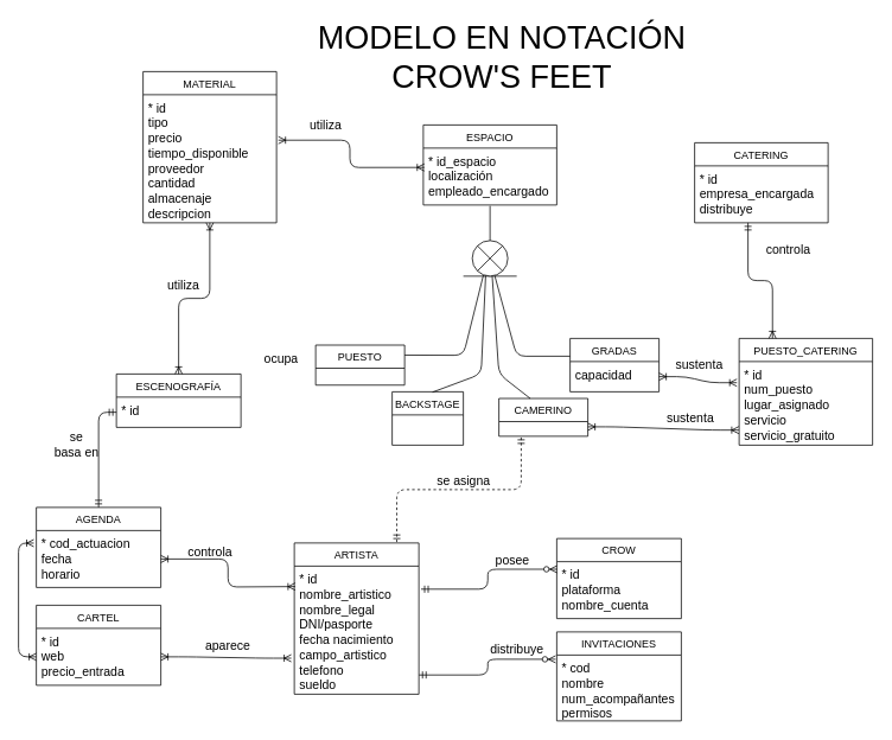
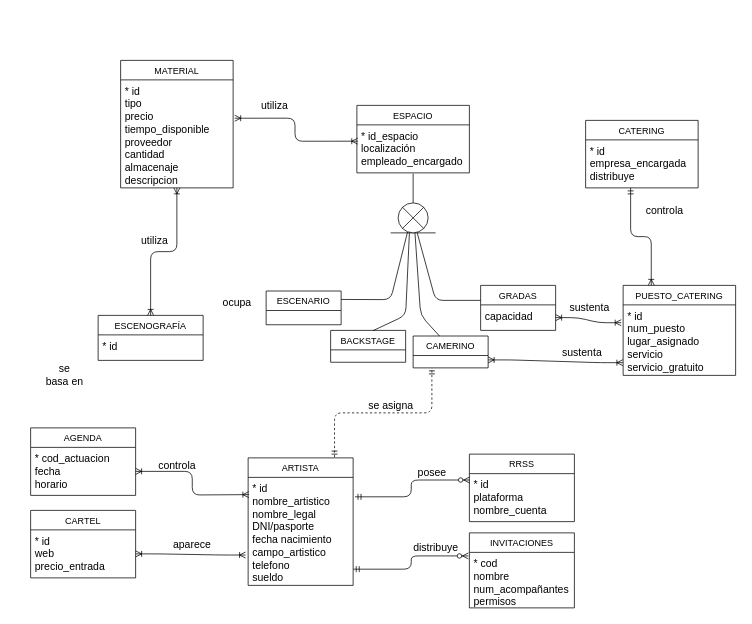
  <mxCell id="0" />
  <mxCell id="1" parent="0" />
  <mxCell id="2" value="ESCENOGRAFÍA" style="swimlane;fontStyle=0;childLayout=stackLayout;horizontal=1;startSize=26;fillColor=none;horizontalStack=0;resizeParent=1;resizeParentMax=0;resizeLast=0;collapsible=1;marginBottom=0;" vertex="1" parent="1"><mxGeometry x="130" y="420" width="140" height="60" as="geometry" /></mxCell>
  <mxCell id="3" value="* id" style="text;strokeColor=none;fillColor=none;align=left;verticalAlign=top;spacingLeft=4;spacingRight=4;overflow=hidden;rotatable=0;points=[[0,0.5],[1,0.5]];portConstraint=eastwest;fontSize=14;" vertex="1" parent="2"><mxGeometry y="26" width="140" height="34" as="geometry" /></mxCell>
  <mxCell id="4" value="ARTISTA" style="swimlane;fontStyle=0;childLayout=stackLayout;horizontal=1;startSize=26;fillColor=none;horizontalStack=0;resizeParent=1;resizeParentMax=0;resizeLast=0;collapsible=1;marginBottom=0;" vertex="1" parent="1"><mxGeometry x="330" y="610" width="140" height="170" as="geometry" /></mxCell>
  <mxCell id="5" value="* id&#10;nombre_artistico&#10;nombre_legal&#10;DNI/pasporte&#10;fecha nacimiento&#10;campo_artistico&#10;telefono&#10;sueldo " style="text;strokeColor=none;fillColor=none;align=left;verticalAlign=top;spacingLeft=4;spacingRight=4;overflow=hidden;rotatable=0;points=[[0,0.5],[1,0.5]];portConstraint=eastwest;fontSize=14;" vertex="1" parent="4"><mxGeometry y="26" width="140" height="144" as="geometry" /></mxCell>
- <mxCell id="6" value="CROW" style="swimlane;fontStyle=0;childLayout=stackLayout;horizontal=1;startSize=26;fillColor=none;horizontalStack=0;resizeParent=1;resizeParentMax=0;resizeLast=0;collapsible=1;marginBottom=0;" vertex="1" parent="1"><mxGeometry x="625" y="605" width="140" height="90" as="geometry" /></mxCell>
+ <mxCell id="6" value="RRSS" style="swimlane;fontStyle=0;childLayout=stackLayout;horizontal=1;startSize=26;fillColor=none;horizontalStack=0;resizeParent=1;resizeParentMax=0;resizeLast=0;collapsible=1;marginBottom=0;" vertex="1" parent="1"><mxGeometry x="625" y="605" width="140" height="90" as="geometry" /></mxCell>
  <mxCell id="7" value="* id&#10;plataforma&#10;nombre_cuenta" style="text;strokeColor=none;fillColor=none;align=left;verticalAlign=top;spacingLeft=4;spacingRight=4;overflow=hidden;rotatable=0;points=[[0,0.5],[1,0.5]];portConstraint=eastwest;fontSize=14;" vertex="1" parent="6"><mxGeometry y="26" width="140" height="64" as="geometry" /></mxCell>
  <mxCell id="8" value="CARTEL" style="swimlane;fontStyle=0;childLayout=stackLayout;horizontal=1;startSize=26;fillColor=none;horizontalStack=0;resizeParent=1;resizeParentMax=0;resizeLast=0;collapsible=1;marginBottom=0;" vertex="1" parent="1"><mxGeometry y="680" width="140" height="90" as="geometry" x="40" /></mxCell>
  <mxCell id="9" value="* id&#10;web&#10;precio_entrada&#10;" style="text;strokeColor=none;fillColor=none;align=left;verticalAlign=top;spacingLeft=4;spacingRight=4;overflow=hidden;rotatable=0;points=[[0,0.5],[1,0.5]];portConstraint=eastwest;fontSize=14;" vertex="1" parent="8"><mxGeometry y="26" width="140" height="64" as="geometry" /></mxCell>
  <mxCell id="10" value="AGENDA" style="swimlane;fontStyle=0;childLayout=stackLayout;horizontal=1;startSize=26;fillColor=none;horizontalStack=0;resizeParent=1;resizeParentMax=0;resizeLast=0;collapsible=1;marginBottom=0;" vertex="1" parent="1"><mxGeometry y="570" width="140" height="90" as="geometry" x="40" /></mxCell>
  <mxCell id="11" value="* cod_actuacion&#10;fecha&#10;horario " style="text;strokeColor=none;fillColor=none;align=left;verticalAlign=top;spacingLeft=4;spacingRight=4;overflow=hidden;rotatable=0;points=[[0,0.5],[1,0.5]];portConstraint=eastwest;fontSize=14;" vertex="1" parent="10"><mxGeometry y="26" width="140" height="64" as="geometry" /></mxCell>
  <mxCell id="12" value="INVITACIONES" style="swimlane;fontStyle=0;childLayout=stackLayout;horizontal=1;startSize=26;fillColor=none;horizontalStack=0;resizeParent=1;resizeParentMax=0;resizeLast=0;collapsible=1;marginBottom=0;" vertex="1" parent="1"><mxGeometry x="625" y="710" width="140" height="100" as="geometry" /></mxCell>
  <mxCell id="13" value="* cod&#10;nombre&#10;num_acompañantes&#10;permisos " style="text;strokeColor=none;fillColor=none;align=left;verticalAlign=top;spacingLeft=4;spacingRight=4;overflow=hidden;rotatable=0;points=[[0,0.5],[1,0.5]];portConstraint=eastwest;fontSize=14;" vertex="1" parent="12"><mxGeometry y="26" width="140" height="74" as="geometry" /></mxCell>
  <mxCell id="14" value="" style="edgeStyle=orthogonalEdgeStyle;fontSize=12;html=1;endArrow=ERzeroToMany;startArrow=ERmandOne;exitX=1.018;exitY=0.18;exitDx=0;exitDy=0;exitPerimeter=0;entryX=0.003;entryY=0.133;entryDx=0;entryDy=0;entryPerimeter=0;" edge="1" parent="1" source="5" target="7"><mxGeometry width="100" height="100" relative="1" as="geometry"><mxPoint x="310" y="790" as="sourcePoint" /><mxPoint x="210" y="640" as="targetPoint" /></mxGeometry></mxCell>
  <mxCell id="15" value="" style="edgeStyle=orthogonalEdgeStyle;fontSize=12;html=1;endArrow=ERzeroToMany;startArrow=ERmandOne;exitX=1.001;exitY=0.85;exitDx=0;exitDy=0;exitPerimeter=0;entryX=-0.009;entryY=0.064;entryDx=0;entryDy=0;entryPerimeter=0;" edge="1" parent="1" source="5" target="13"><mxGeometry width="100" height="100" relative="1" as="geometry"><mxPoint x="290" y="900" as="sourcePoint" /><mxPoint x="390" y="800" as="targetPoint" /></mxGeometry></mxCell>
  <mxCell id="16" value="" style="fontSize=12;html=1;endArrow=ERoneToMany;startArrow=ERoneToMany;exitX=1;exitY=0.5;exitDx=0;exitDy=0;edgeStyle=orthogonalEdgeStyle;" edge="1" parent="1" source="11"><mxGeometry width="100" height="100" relative="1" as="geometry"><mxPoint x="-200.26" y="820" as="sourcePoint" /><mxPoint x="331" y="659" as="targetPoint" /></mxGeometry></mxCell>
  <mxCell id="17" value="" style="edgeStyle=entityRelationEdgeStyle;fontSize=12;html=1;endArrow=ERoneToMany;startArrow=ERoneToMany;exitX=-0.024;exitY=0.719;exitDx=0;exitDy=0;entryX=1;entryY=0.5;entryDx=0;entryDy=0;exitPerimeter=0;" edge="1" parent="1" source="5" target="9"><mxGeometry width="100" height="100" relative="1" as="geometry"><mxPoint x="-270.26" y="710" as="sourcePoint" /><mxPoint x="-399" y="665.872" as="targetPoint" /></mxGeometry></mxCell>
- <mxCell id="18" value="" style="edgeStyle=orthogonalEdgeStyle;fontSize=12;html=1;endArrow=ERoneToMany;startArrow=ERoneToMany;exitX=0;exitY=0.5;exitDx=0;exitDy=0;entryX=-0.02;entryY=0.221;entryDx=0;entryDy=0;entryPerimeter=0;" edge="1" parent="1" source="9" target="11"><mxGeometry width="100" height="100" relative="1" as="geometry"><mxPoint x="-200.26" y="610" as="sourcePoint" /><mxPoint x="-337.74" y="563.792" as="targetPoint" /><Array as="points"><mxPoint x="20" y="738" /><mxPoint x="20" y="610" /></Array></mxGeometry></mxCell>
  <mxCell id="19" value="ESPACIO" style="swimlane;fontStyle=0;childLayout=stackLayout;horizontal=1;startSize=26;fillColor=none;horizontalStack=0;resizeParent=1;resizeParentMax=0;resizeLast=0;collapsible=1;marginBottom=0;" vertex="1" parent="1"><mxGeometry x="475" y="140" width="150" height="90" as="geometry" /></mxCell>
  <mxCell id="20" value="* id_espacio&#10;localización&#10;empleado_encargado " style="text;strokeColor=none;fillColor=none;align=left;verticalAlign=top;spacingLeft=4;spacingRight=4;overflow=hidden;rotatable=0;points=[[0,0.5],[1,0.5]];portConstraint=eastwest;fontSize=14;" vertex="1" parent="19"><mxGeometry y="26" width="150" height="64" as="geometry" /></mxCell>
  <mxCell id="21" value="controla" style="text;html=1;align=center;verticalAlign=middle;resizable=0;points=[];autosize=1;strokeColor=none;fontSize=14;" vertex="1" parent="1"><mxGeometry x="200" y="610" width="70" height="20" as="geometry" /></mxCell>
  <mxCell id="22" value="aparece" style="text;html=1;align=center;verticalAlign=middle;resizable=0;points=[];autosize=1;strokeColor=none;fontSize=14;" vertex="1" parent="1"><mxGeometry x="220" y="715" width="70" height="20" as="geometry" /></mxCell>
  <mxCell id="23" value="distribuye" style="text;html=1;align=center;verticalAlign=middle;resizable=0;points=[];autosize=1;strokeColor=none;fontSize=14;" vertex="1" parent="1"><mxGeometry x="540" y="720" width="80" height="20" as="geometry" /></mxCell>
  <mxCell id="24" value="posee" style="text;html=1;align=center;verticalAlign=middle;resizable=0;points=[];autosize=1;strokeColor=none;fontSize=14;" vertex="1" parent="1"><mxGeometry x="550" y="620" width="50" height="20" as="geometry" /></mxCell>
  <mxCell id="25" value="se &lt;br&gt;basa en" style="text;html=1;align=center;verticalAlign=middle;resizable=0;points=[];autosize=1;strokeColor=none;fontSize=14;" vertex="1" parent="1"><mxGeometry x="50" y="478.75" width="70" height="40" as="geometry" /></mxCell>
  <mxCell id="26" value="" style="edgeStyle=orthogonalEdgeStyle;fontSize=12;html=1;endArrow=ERmandOne;startArrow=ERmandOne;exitX=0.823;exitY=-0.006;exitDx=0;exitDy=0;exitPerimeter=0;entryX=0.25;entryY=1;entryDx=0;entryDy=0;dashed=1;" edge="1" parent="1" source="4" target="38"><mxGeometry width="100" height="100" relative="1" as="geometry"><mxPoint x="370" y="560" as="sourcePoint" /><mxPoint x="445" y="520" as="targetPoint" /></mxGeometry></mxCell>
  <mxCell id="27" value="se asigna" style="text;html=1;align=center;verticalAlign=middle;resizable=0;points=[];autosize=1;strokeColor=none;fontSize=14;" vertex="1" parent="1"><mxGeometry x="480" y="530" width="80" height="20" as="geometry" /></mxCell>
  <mxCell id="28" value="ocupa" style="text;html=1;align=center;verticalAlign=middle;resizable=0;points=[];autosize=1;strokeColor=none;fontSize=14;" vertex="1" parent="1"><mxGeometry x="290" y="392.5" width="50" height="20" as="geometry" /></mxCell>
  <mxCell id="29" value="" style="edgeStyle=entityRelationEdgeStyle;fontSize=12;html=1;endArrow=ERoneToMany;startArrow=ERoneToMany;entryX=-0.017;entryY=0.253;entryDx=0;entryDy=0;exitX=1;exitY=0.5;exitDx=0;exitDy=0;entryPerimeter=0;" edge="1" parent="1" source="41" target="33"><mxGeometry width="100" height="100" relative="1" as="geometry"><mxPoint x="870" y="433" as="sourcePoint" /><mxPoint x="800" y="410" as="targetPoint" /></mxGeometry></mxCell>
  <mxCell id="30" value="CATERING" style="swimlane;fontStyle=0;childLayout=stackLayout;horizontal=1;startSize=26;fillColor=none;horizontalStack=0;resizeParent=1;resizeParentMax=0;resizeLast=0;collapsible=1;marginBottom=0;" vertex="1" parent="1"><mxGeometry x="780" y="160" width="150" height="90" as="geometry" /></mxCell>
  <mxCell id="31" value="* id&#10;empresa_encargada&#10;distribuye" style="text;strokeColor=none;fillColor=none;align=left;verticalAlign=top;spacingLeft=4;spacingRight=4;overflow=hidden;rotatable=0;points=[[0,0.5],[1,0.5]];portConstraint=eastwest;fontSize=14;" vertex="1" parent="30"><mxGeometry y="26" width="150" height="64" as="geometry" /></mxCell>
  <mxCell id="32" value="PUESTO_CATERING" style="swimlane;fontStyle=0;childLayout=stackLayout;horizontal=1;startSize=26;fillColor=none;horizontalStack=0;resizeParent=1;resizeParentMax=0;resizeLast=0;collapsible=1;marginBottom=0;" vertex="1" parent="1"><mxGeometry x="830" y="380" width="150" height="120" as="geometry" /></mxCell>
  <mxCell id="33" value="* id&#10;num_puesto&#10;lugar_asignado&#10;servicio&#10;servicio_gratuito&#10;" style="text;strokeColor=none;fillColor=none;align=left;verticalAlign=top;spacingLeft=4;spacingRight=4;overflow=hidden;rotatable=0;points=[[0,0.5],[1,0.5]];portConstraint=eastwest;fontSize=14;" vertex="1" parent="32"><mxGeometry y="26" width="150" height="94" as="geometry" /></mxCell>
  <mxCell id="34" value="" style="edgeStyle=elbowEdgeStyle;fontSize=12;html=1;endArrow=ERoneToMany;startArrow=ERmandOne;entryX=0.25;entryY=0;entryDx=0;entryDy=0;elbow=vertical;" edge="1" parent="1" target="32"><mxGeometry width="100" height="100" relative="1" as="geometry"><mxPoint x="840" y="250" as="sourcePoint" /><mxPoint x="950" y="450" as="targetPoint" /></mxGeometry></mxCell>
  <mxCell id="35" value="controla" style="text;html=1;align=center;verticalAlign=middle;resizable=0;points=[];autosize=1;strokeColor=none;fontSize=14;" vertex="1" parent="1"><mxGeometry x="850" width="70" height="20" as="geometry" y="270" /></mxCell>
  <mxCell id="36" value="sustenta" style="text;html=1;align=center;verticalAlign=middle;resizable=0;points=[];autosize=1;strokeColor=none;fontSize=14;" vertex="1" parent="1"><mxGeometry x="750" y="400" width="70" height="20" as="geometry" /></mxCell>
- <mxCell id="37" value="BACKSTAGE" style="swimlane;fontStyle=0;childLayout=stackLayout;horizontal=1;startSize=26;fillColor=none;horizontalStack=0;resizeParent=1;resizeParentMax=0;resizeLast=0;collapsible=1;marginBottom=0;" vertex="1" parent="1"><mxGeometry x="440" y="440" width="80" height="60" as="geometry" /></mxCell>
- <mxCell id="38" value="CAMERINO" style="swimlane;fontStyle=0;childLayout=stackLayout;horizontal=1;startSize=26;fillColor=none;horizontalStack=0;resizeParent=1;resizeParentMax=0;resizeLast=0;collapsible=1;marginBottom=0;" vertex="1" parent="1"><mxGeometry x="560" y="447.5" width="100" height="42.5" as="geometry" /></mxCell>
- <mxCell id="39" value="PUESTO" style="swimlane;fontStyle=0;childLayout=stackLayout;horizontal=1;startSize=26;fillColor=none;horizontalStack=0;resizeParent=1;resizeParentMax=0;resizeLast=0;collapsible=1;marginBottom=0;" vertex="1" parent="1"><mxGeometry x="354" y="387.5" width="100" height="45" as="geometry" /></mxCell>
+ <mxCell id="37" value="BACKSTAGE" style="swimlane;fontStyle=0;childLayout=stackLayout;horizontal=1;startSize=26;fillColor=none;horizontalStack=0;resizeParent=1;resizeParentMax=0;resizeLast=0;collapsible=1;marginBottom=0;" vertex="1" parent="1"><mxGeometry x="440" y="440" width="100" height="42.5" as="geometry" /></mxCell>
+ <mxCell id="38" value="CAMERINO" style="swimlane;fontStyle=0;childLayout=stackLayout;horizontal=1;startSize=26;fillColor=none;horizontalStack=0;resizeParent=1;resizeParentMax=0;resizeLast=0;collapsible=1;marginBottom=0;" vertex="1" parent="1"><mxGeometry x="550" y="447.5" width="100" height="42.5" as="geometry" /></mxCell>
+ <mxCell id="39" value="ESCENARIO" style="swimlane;fontStyle=0;childLayout=stackLayout;horizontal=1;startSize=26;fillColor=none;horizontalStack=0;resizeParent=1;resizeParentMax=0;resizeLast=0;collapsible=1;marginBottom=0;" vertex="1" parent="1"><mxGeometry x="354" y="387.5" width="100" height="45" as="geometry" /></mxCell>
  <mxCell id="40" value="GRADAS" style="swimlane;fontStyle=0;childLayout=stackLayout;horizontal=1;startSize=26;fillColor=none;horizontalStack=0;resizeParent=1;resizeParentMax=0;resizeLast=0;collapsible=1;marginBottom=0;" vertex="1" parent="1"><mxGeometry x="640" y="380" width="100" height="60" as="geometry" /></mxCell>
  <mxCell id="41" value="capacidad" style="text;strokeColor=none;fillColor=none;align=left;verticalAlign=top;spacingLeft=4;spacingRight=4;overflow=hidden;rotatable=0;points=[[0,0.5],[1,0.5]];portConstraint=eastwest;fontSize=14;" vertex="1" parent="40"><mxGeometry y="26" width="100" height="34" as="geometry" /></mxCell>
  <mxCell id="42" value="" style="edgeStyle=entityRelationEdgeStyle;fontSize=12;html=1;endArrow=ERoneToMany;startArrow=ERoneToMany;entryX=-0.002;entryY=0.82;entryDx=0;entryDy=0;exitX=1;exitY=0.75;exitDx=0;exitDy=0;entryPerimeter=0;" edge="1" parent="1" source="38" target="33"><mxGeometry width="100" height="100" relative="1" as="geometry"><mxPoint x="760" y="447.5" as="sourcePoint" /><mxPoint x="930" y="445" as="targetPoint" /></mxGeometry></mxCell>
  <mxCell id="43" value="sustenta" style="text;html=1;align=center;verticalAlign=middle;resizable=0;points=[];autosize=1;strokeColor=none;fontSize=14;" vertex="1" parent="1"><mxGeometry x="740" y="458.75" width="70" height="20" as="geometry" /></mxCell>
  <mxCell id="44" value="" style="endArrow=none;html=1;fontSize=14;" edge="1" parent="1"><mxGeometry width="50" height="50" relative="1" as="geometry"><mxPoint x="520" y="310" as="sourcePoint" /><mxPoint x="580" y="310" as="targetPoint" /></mxGeometry></mxCell>
  <mxCell id="45" value="" style="endArrow=none;html=1;fontSize=14;entryX=0.5;entryY=0;entryDx=0;entryDy=0;" edge="1" parent="1" target="50"><mxGeometry width="50" height="50" relative="1" as="geometry"><mxPoint x="550" y="231" as="sourcePoint" /><mxPoint x="590" y="330" as="targetPoint" /></mxGeometry></mxCell>
  <mxCell id="46" value="" style="endArrow=none;html=1;fontSize=14;exitX=1;exitY=0.25;exitDx=0;exitDy=0;entryX=0.318;entryY=0.953;entryDx=0;entryDy=0;entryPerimeter=0;" edge="1" parent="1" source="39" target="50"><mxGeometry width="50" height="50" relative="1" as="geometry"><mxPoint x="540" y="430" as="sourcePoint" /><mxPoint x="550" y="310" as="targetPoint" /><Array as="points"><mxPoint x="520" y="399" /></Array></mxGeometry></mxCell>
  <mxCell id="47" value="" style="endArrow=none;html=1;fontSize=14;" edge="1" parent="1" target="50"><mxGeometry width="50" height="50" relative="1" as="geometry"><mxPoint x="640" y="400" as="sourcePoint" /><mxPoint x="560" y="313" as="targetPoint" /><Array as="points"><mxPoint x="580" y="400" /></Array></mxGeometry></mxCell>
  <mxCell id="48" value="" style="endArrow=none;html=1;fontSize=14;exitX=0.566;exitY=0.008;exitDx=0;exitDy=0;exitPerimeter=0;entryX=0.395;entryY=0.585;entryDx=0;entryDy=0;entryPerimeter=0;" edge="1" parent="1" source="37" target="50"><mxGeometry width="50" height="50" relative="1" as="geometry"><mxPoint x="520" y="410" as="sourcePoint" /><mxPoint x="540" y="310" as="targetPoint" /><Array as="points"><mxPoint x="540" y="420" /></Array></mxGeometry></mxCell>
  <mxCell id="49" value="" style="endArrow=none;html=1;fontSize=14;exitX=0.352;exitY=0.001;exitDx=0;exitDy=0;exitPerimeter=0;entryX=0.528;entryY=0.508;entryDx=0;entryDy=0;entryPerimeter=0;" edge="1" parent="1" source="38" target="50"><mxGeometry width="50" height="50" relative="1" as="geometry"><mxPoint x="517.2" y="460.88" as="sourcePoint" /><mxPoint x="550" y="310" as="targetPoint" /><Array as="points"><mxPoint x="560" y="420" /></Array></mxGeometry></mxCell>
  <mxCell id="50" value="" style="shape=sumEllipse;perimeter=ellipsePerimeter;whiteSpace=wrap;html=1;backgroundOutline=1;fontSize=14;" vertex="1" parent="1"><mxGeometry x="530" width="40" height="40" as="geometry" y="270" /></mxCell>
  <mxCell id="51" value="MATERIAL" style="swimlane;fontStyle=0;childLayout=stackLayout;horizontal=1;startSize=26;fillColor=none;horizontalStack=0;resizeParent=1;resizeParentMax=0;resizeLast=0;collapsible=1;marginBottom=0;" vertex="1" parent="1"><mxGeometry x="160" y="80" width="150" height="170" as="geometry" /></mxCell>
  <mxCell id="52" value="* id&#10;tipo&#10;precio&#10;tiempo_disponible&#10;proveedor&#10;cantidad&#10;almacenaje&#10;descripcion" style="text;strokeColor=none;fillColor=none;align=left;verticalAlign=top;spacingLeft=4;spacingRight=4;overflow=hidden;rotatable=0;points=[[0,0.5],[1,0.5]];portConstraint=eastwest;fontSize=14;" vertex="1" parent="51"><mxGeometry y="26" width="150" height="144" as="geometry" /></mxCell>
  <mxCell id="53" value="" style="fontSize=12;html=1;endArrow=ERoneToMany;startArrow=ERoneToMany;exitX=1.014;exitY=0.355;exitDx=0;exitDy=0;edgeStyle=orthogonalEdgeStyle;exitPerimeter=0;entryX=0.008;entryY=0.34;entryDx=0;entryDy=0;entryPerimeter=0;" edge="1" parent="1" source="52" target="20"><mxGeometry width="100" height="100" relative="1" as="geometry"><mxPoint x="340" y="140" as="sourcePoint" /><mxPoint x="491" y="171" as="targetPoint" /></mxGeometry></mxCell>
  <mxCell id="54" value="" style="fontSize=12;html=1;endArrow=ERoneToMany;startArrow=ERoneToMany;entryX=0.5;entryY=0;entryDx=0;entryDy=0;edgeStyle=elbowEdgeStyle;elbow=vertical;" edge="1" parent="1" source="52" target="2"><mxGeometry width="100" height="100" relative="1" as="geometry"><mxPoint x="332.1" y="187.12" as="sourcePoint" /><mxPoint x="486.2" y="197.76" as="targetPoint" /></mxGeometry></mxCell>
  <mxCell id="55" value="utiliza" style="text;html=1;align=center;verticalAlign=middle;resizable=0;points=[];autosize=1;strokeColor=none;fontSize=14;" vertex="1" parent="1"><mxGeometry x="340" y="130" width="50" height="20" as="geometry" /></mxCell>
  <mxCell id="56" value="utiliza" style="text;html=1;align=center;verticalAlign=middle;resizable=0;points=[];autosize=1;strokeColor=none;fontSize=14;" vertex="1" parent="1"><mxGeometry x="180" y="310" width="50" height="20" as="geometry" /></mxCell>
- <mxCell id="57" value="&lt;span style=&quot;font-size: 36px&quot;&gt;MODELO EN NOTACIÓN CROW'S FEET&lt;/span&gt;" style="text;html=1;strokeColor=none;fillColor=none;align=center;verticalAlign=middle;whiteSpace=wrap;rounded=0;" vertex="1" parent="1"><mxGeometry x="354" y="20" width="419" height="85.72" as="geometry" /></mxCell>
- <mxCell id="58" value="" style="edgeStyle=orthogonalEdgeStyle;fontSize=12;html=1;endArrow=ERmandOne;startArrow=ERmandOne;exitX=0.5;exitY=0;exitDx=0;exitDy=0;entryX=0;entryY=0.5;entryDx=0;entryDy=0;" edge="1" parent="1" source="10" target="3"><mxGeometry width="100" height="100" relative="1" as="geometry"><mxPoint x="455.22" y="618.98" as="sourcePoint" /><mxPoint x="595" y="500" as="targetPoint" /></mxGeometry></mxCell>
